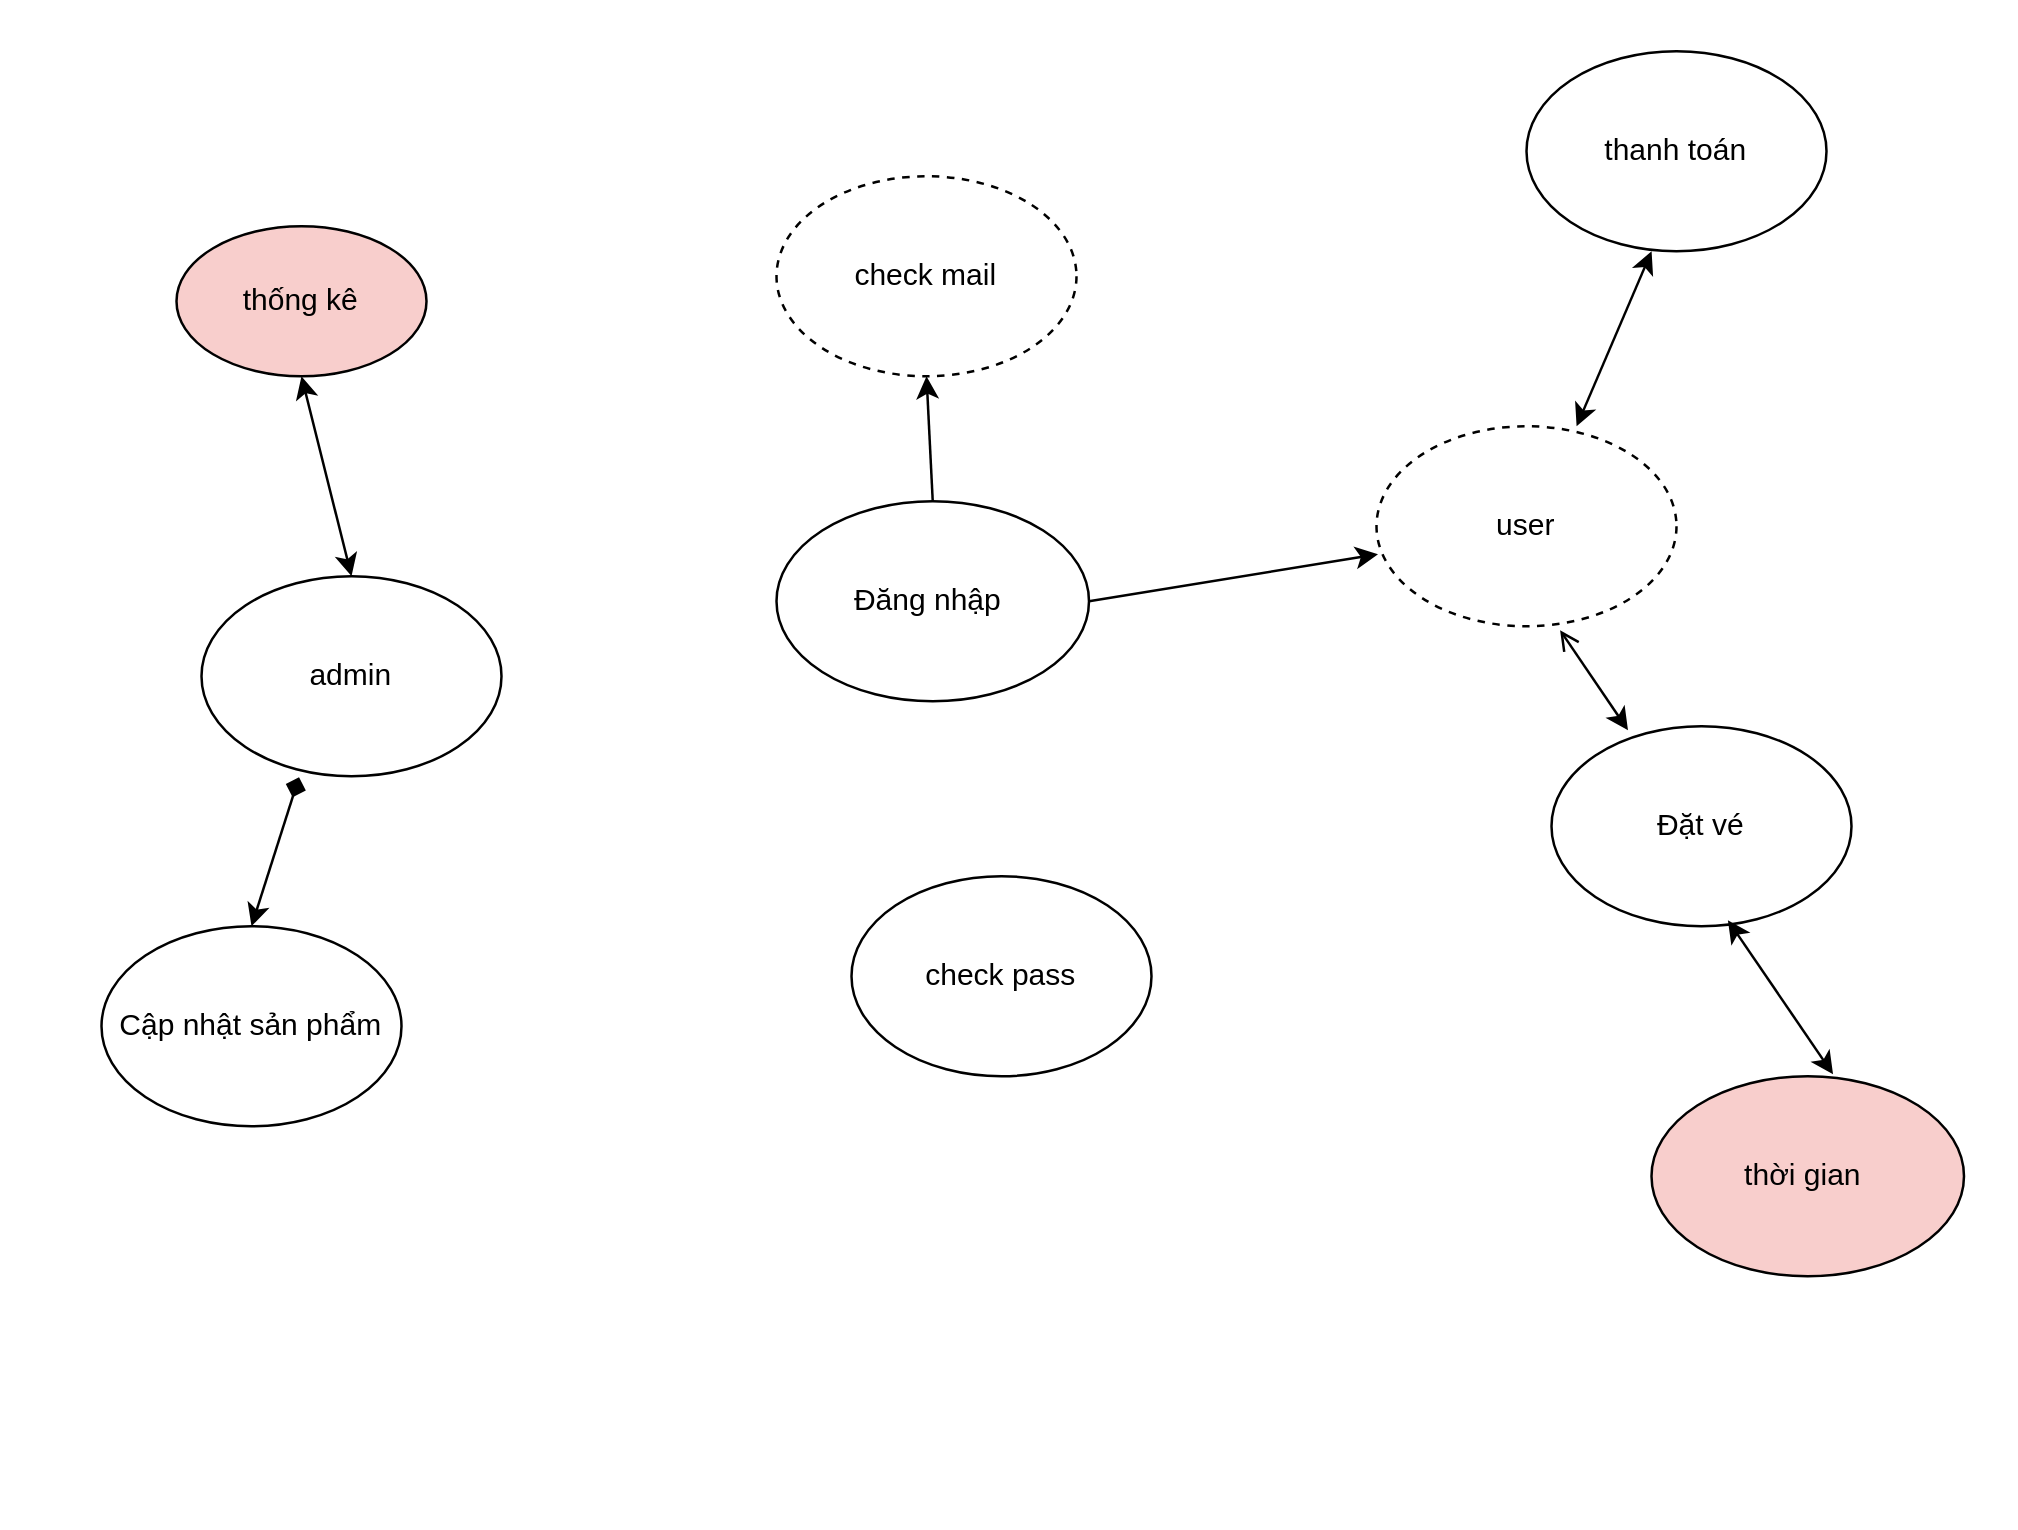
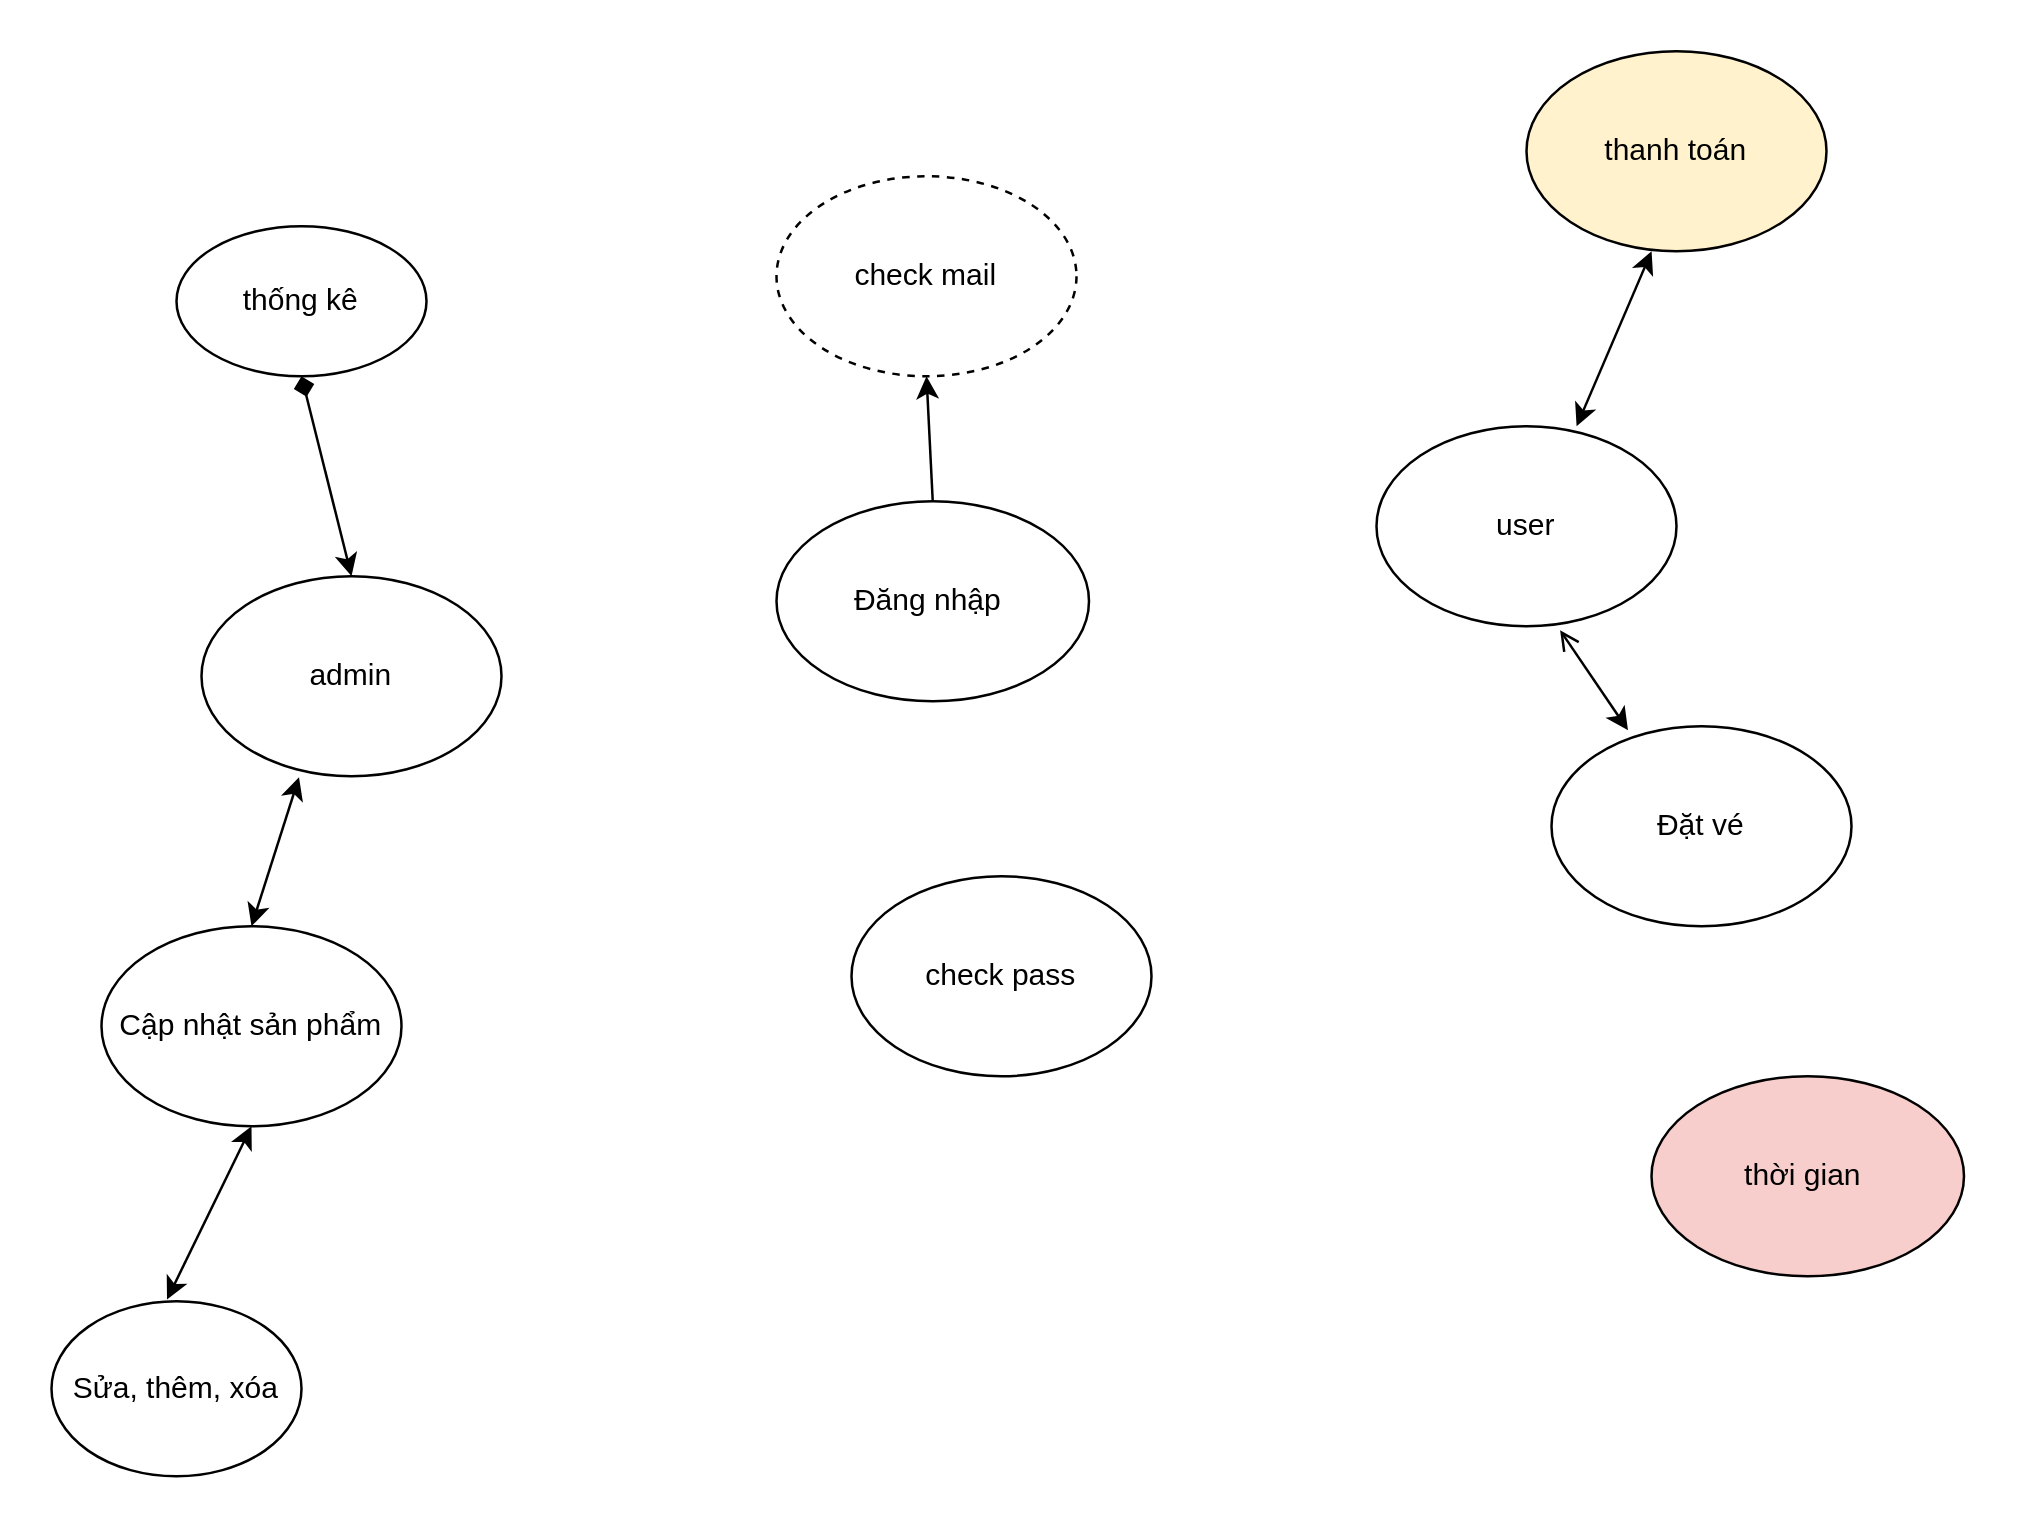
  <mxCell id="0" />
  <mxCell id="1" parent="0" />
  <mxCell id="2" value="Đăng nhập&amp;nbsp;" style="ellipse;whiteSpace=wrap;html=1;" vertex="1" parent="1"><mxGeometry x="310" y="200" width="125" height="80" as="geometry" /></mxCell>
  <mxCell id="3" value="admin" style="ellipse;whiteSpace=wrap;html=1;" vertex="1" parent="1"><mxGeometry x="80" y="230" width="120" height="80" as="geometry" /></mxCell>
- <mxCell id="4" value="user" style="ellipse;whiteSpace=wrap;html=1;dashed=1;" vertex="1" parent="1"><mxGeometry x="550" y="170" width="120" height="80" as="geometry" /></mxCell>
+ <mxCell id="4" value="user" style="ellipse;whiteSpace=wrap;html=1;" vertex="1" parent="1"><mxGeometry x="550" y="170" width="120" height="80" as="geometry" /></mxCell>
  <mxCell id="5" value="Cập nhật sản phẩm" style="ellipse;whiteSpace=wrap;html=1;" vertex="1" parent="1"><mxGeometry x="40" y="370" width="120" height="80" as="geometry" /></mxCell>
- <mxCell id="8" value="" style="endArrow=diamond;startArrow=classic;html=1;rounded=0;exitX=0.5;exitY=0;exitDx=0;exitDy=0;entryX=0.325;entryY=1.005;entryDx=0;entryDy=0;entryPerimeter=0;" edge="1" parent="1" source="5" target="3"><mxGeometry width="50" height="50" relative="1" as="geometry"><mxPoint x="235" y="440" as="sourcePoint" /><mxPoint x="178.815" y="374.809" as="targetPoint" /></mxGeometry></mxCell>
- <mxCell id="9" value="" style="endArrow=classic;html=1;rounded=0;entryX=0.005;entryY=0.64;entryDx=0;entryDy=0;entryPerimeter=0;exitX=1;exitY=0.5;exitDx=0;exitDy=0;" edge="1" parent="1" source="2" target="4"><mxGeometry width="50" height="50" relative="1" as="geometry"><mxPoint x="565.56" y="166.4" as="sourcePoint" /><mxPoint x="459.56" y="230.4" as="targetPoint" /></mxGeometry></mxCell>
- <mxCell id="10" value="thống kê" style="ellipse;whiteSpace=wrap;html=1;fillColor=#f8cecc;" vertex="1" parent="1"><mxGeometry x="70" y="90" width="100" height="60" as="geometry" /></mxCell>
- <mxCell id="11" value="" style="endArrow=classic;startArrow=classic;html=1;rounded=0;entryX=0.5;entryY=1;entryDx=0;entryDy=0;exitX=0.5;exitY=0;exitDx=0;exitDy=0;" edge="1" parent="1" source="3" target="10"><mxGeometry width="50" height="50" relative="1" as="geometry"><mxPoint x="370" y="390" as="sourcePoint" /><mxPoint x="420" y="340" as="targetPoint" /></mxGeometry></mxCell>
+ <mxCell id="6" value="Sửa, thêm, xóa" style="ellipse;whiteSpace=wrap;html=1;" vertex="1" parent="1"><mxGeometry x="20" y="520" width="100" height="70" as="geometry" /></mxCell>
+ <mxCell id="7" value="" style="endArrow=classic;startArrow=classic;html=1;rounded=0;exitX=0.462;exitY=-0.01;exitDx=0;exitDy=0;exitPerimeter=0;entryX=0.5;entryY=1;entryDx=0;entryDy=0;" edge="1" parent="1" source="6" target="5"><mxGeometry width="50" height="50" relative="1" as="geometry"><mxPoint x="332.19" y="575.19" as="sourcePoint" /><mxPoint x="276.005" y="509.999" as="targetPoint" /></mxGeometry></mxCell>
+ <mxCell id="8" value="" style="endArrow=classic;startArrow=classic;html=1;rounded=0;exitX=0.5;exitY=0;exitDx=0;exitDy=0;entryX=0.325;entryY=1.005;entryDx=0;entryDy=0;entryPerimeter=0;" edge="1" parent="1" source="5" target="3"><mxGeometry width="50" height="50" relative="1" as="geometry"><mxPoint x="235" y="440" as="sourcePoint" /><mxPoint x="178.815" y="374.809" as="targetPoint" /></mxGeometry></mxCell>
+ <mxCell id="10" value="thống kê" style="ellipse;whiteSpace=wrap;html=1;" vertex="1" parent="1"><mxGeometry x="70" y="90" width="100" height="60" as="geometry" /></mxCell>
+ <mxCell id="11" value="" style="endArrow=diamond;startArrow=classic;html=1;rounded=0;entryX=0.5;entryY=1;entryDx=0;entryDy=0;exitX=0.5;exitY=0;exitDx=0;exitDy=0;" edge="1" parent="1" source="3" target="10"><mxGeometry width="50" height="50" relative="1" as="geometry"><mxPoint x="370" y="390" as="sourcePoint" /><mxPoint x="420" y="340" as="targetPoint" /></mxGeometry></mxCell>
  <mxCell id="12" value="check mail" style="ellipse;whiteSpace=wrap;html=1;dashed=1;" vertex="1" parent="1"><mxGeometry x="310" y="70" width="120" height="80" as="geometry" /></mxCell>
  <mxCell id="13" value="check pass" style="ellipse;whiteSpace=wrap;html=1;" vertex="1" parent="1"><mxGeometry x="340" y="350" width="120" height="80" as="geometry" /></mxCell>
  <mxCell id="14" value="" style="endArrow=classic;html=1;rounded=0;entryX=0.5;entryY=1;entryDx=0;entryDy=0;exitX=0.5;exitY=0;exitDx=0;exitDy=0;" edge="1" parent="1" source="2" target="12"><mxGeometry width="50" height="50" relative="1" as="geometry"><mxPoint x="304.665" y="160" as="sourcePoint" /><mxPoint x="320" y="192" as="targetPoint" /></mxGeometry></mxCell>
  <mxCell id="15" value="Đặt vé" style="ellipse;whiteSpace=wrap;html=1;" vertex="1" parent="1"><mxGeometry x="620" y="290" width="120" height="80" as="geometry" /></mxCell>
  <mxCell id="16" value="" style="endArrow=open;startArrow=classic;html=1;rounded=0;entryX=0.612;entryY=1.02;entryDx=0;entryDy=0;entryPerimeter=0;exitX=0.255;exitY=0.02;exitDx=0;exitDy=0;exitPerimeter=0;" edge="1" parent="1" source="15" target="4"><mxGeometry width="50" height="50" relative="1" as="geometry"><mxPoint x="570" y="330" as="sourcePoint" /><mxPoint x="620" y="280" as="targetPoint" /></mxGeometry></mxCell>
- <mxCell id="17" value="" style="endArrow=classic;startArrow=classic;html=1;rounded=0;entryX=0.588;entryY=0.97;entryDx=0;entryDy=0;entryPerimeter=0;exitX=0.581;exitY=-0.01;exitDx=0;exitDy=0;exitPerimeter=0;" edge="1" parent="1" source="18" target="15"><mxGeometry width="50" height="50" relative="1" as="geometry"><mxPoint x="700" y="420" as="sourcePoint" /><mxPoint x="699.56" y="370.4" as="targetPoint" /></mxGeometry></mxCell>
  <mxCell id="18" value="thời gian&amp;nbsp;" style="ellipse;whiteSpace=wrap;html=1;fillColor=#f8cecc;" vertex="1" parent="1"><mxGeometry x="660" y="430" width="125" height="80" as="geometry" /></mxCell>
- <mxCell id="19" value="thanh toán" style="ellipse;whiteSpace=wrap;html=1;" vertex="1" parent="1"><mxGeometry x="610" y="20" width="120" height="80" as="geometry" /></mxCell>
+ <mxCell id="19" value="thanh toán" style="ellipse;whiteSpace=wrap;html=1;fillColor=#fff2cc;" vertex="1" parent="1"><mxGeometry x="610" y="20" width="120" height="80" as="geometry" /></mxCell>
  <mxCell id="20" value="" style="endArrow=classic;startArrow=classic;html=1;rounded=0;entryX=0.417;entryY=1;entryDx=0;entryDy=0;entryPerimeter=0;exitX=0.667;exitY=0;exitDx=0;exitDy=0;exitPerimeter=0;" edge="1" parent="1" source="4" target="19"><mxGeometry width="50" height="50" relative="1" as="geometry"><mxPoint x="630" y="160" as="sourcePoint" /><mxPoint x="680" y="110" as="targetPoint" /></mxGeometry></mxCell>
